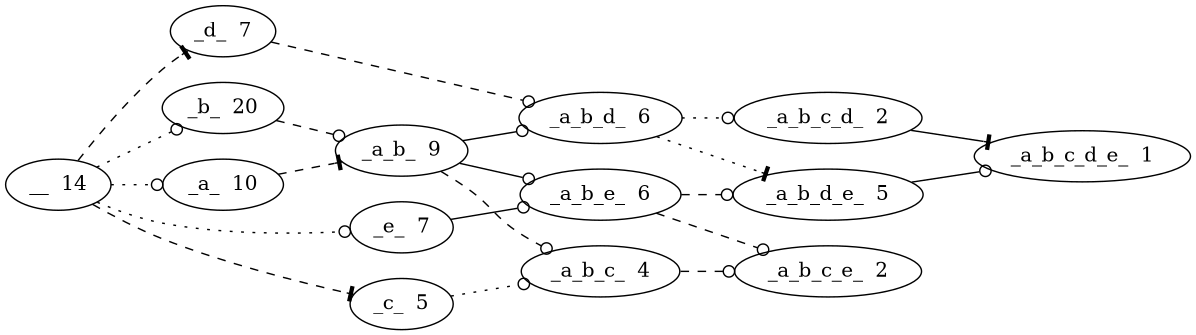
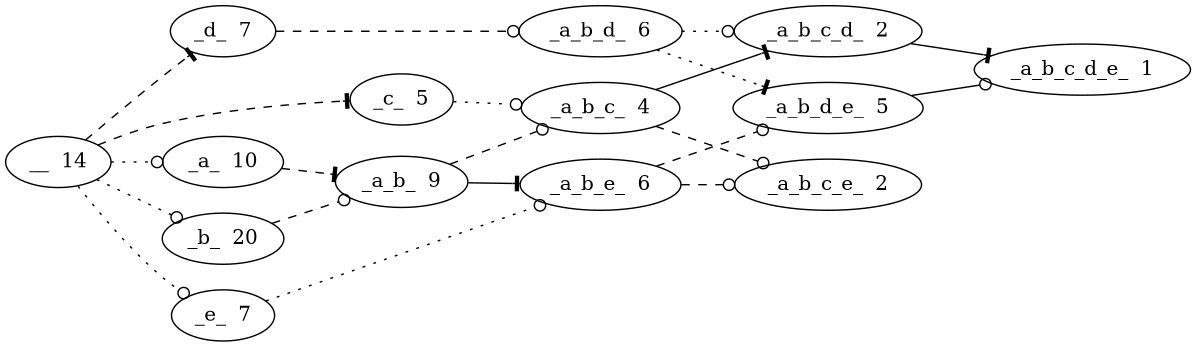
  strict digraph {
    rankdir=LR
    node [weight=10]
    edge [arrowhead=odot cost=1 style=dashed]
    "__  14" [weight=14]
    "_a_  10"
    n3 [label="_b_  20"]
    "_d_  7" [weight=7]
    "_e_  7" [weight=7]
    "_c_  5" [weight=5]
    "_a_b_  9" [weight=9]
    "_a_b_d_  6" [weight=6]
    "_a_b_e_  6" [weight=6]
    "_a_b_c_  4" [weight=4]
    "_a_b_d_e_  5" [weight=5]
    "_a_b_c_d_  2" [weight=2]
    "_a_b_c_e_  2" [weight=2]
    "_a_b_c_d_e_  1" [weight=1]
    "__  14" -> "_a_  10" [cost=4 style=dotted]
    "__  14" -> n3 [cost=4 style=dotted]
    "__  14" -> "_d_  7" [arrowhead=tee cost=7]
    "__  14" -> "_e_  7" [cost=7 style=dotted]
    "__  14" -> "_c_  5" [arrowhead=tee cost=9]
    "_a_  10" -> "_a_b_  9" [arrowhead=tee]
    n3 -> "_a_b_  9"
    "_d_  7" -> "_a_b_d_  6"
-   "_e_  7" -> "_a_b_e_  6" [style=solid]
+   "_e_  7" -> "_a_b_e_  6" [style=dotted]
    "_c_  5" -> "_a_b_c_  4" [style=dotted]
-   "_a_b_  9" -> "_a_b_d_  6" [cost=3 style=solid]
-   "_a_b_  9" -> "_a_b_e_  6" [cost=3 style=solid]
+   "_a_b_  9" -> "_a_b_e_  6" [arrowhead=tee cost=3 style=solid]
    "_a_b_  9" -> "_a_b_c_  4" [cost=5]
    "_a_b_d_  6" -> "_a_b_d_e_  5" [arrowhead=tee style=dotted]
    "_a_b_d_  6" -> "_a_b_c_d_  2" [cost=4 style=dotted]
    "_a_b_e_  6" -> "_a_b_d_e_  5"
    "_a_b_e_  6" -> "_a_b_c_e_  2" [cost=4]
+   "_a_b_c_  4" -> "_a_b_c_d_  2" [arrowhead=tee cost=2 style=solid]
    "_a_b_c_  4" -> "_a_b_c_e_  2" [cost=2]
    "_a_b_d_e_  5" -> "_a_b_c_d_e_  1" [cost=4 style=solid]
    "_a_b_c_d_  2" -> "_a_b_c_d_e_  1" [arrowhead=tee style=solid]
  }
